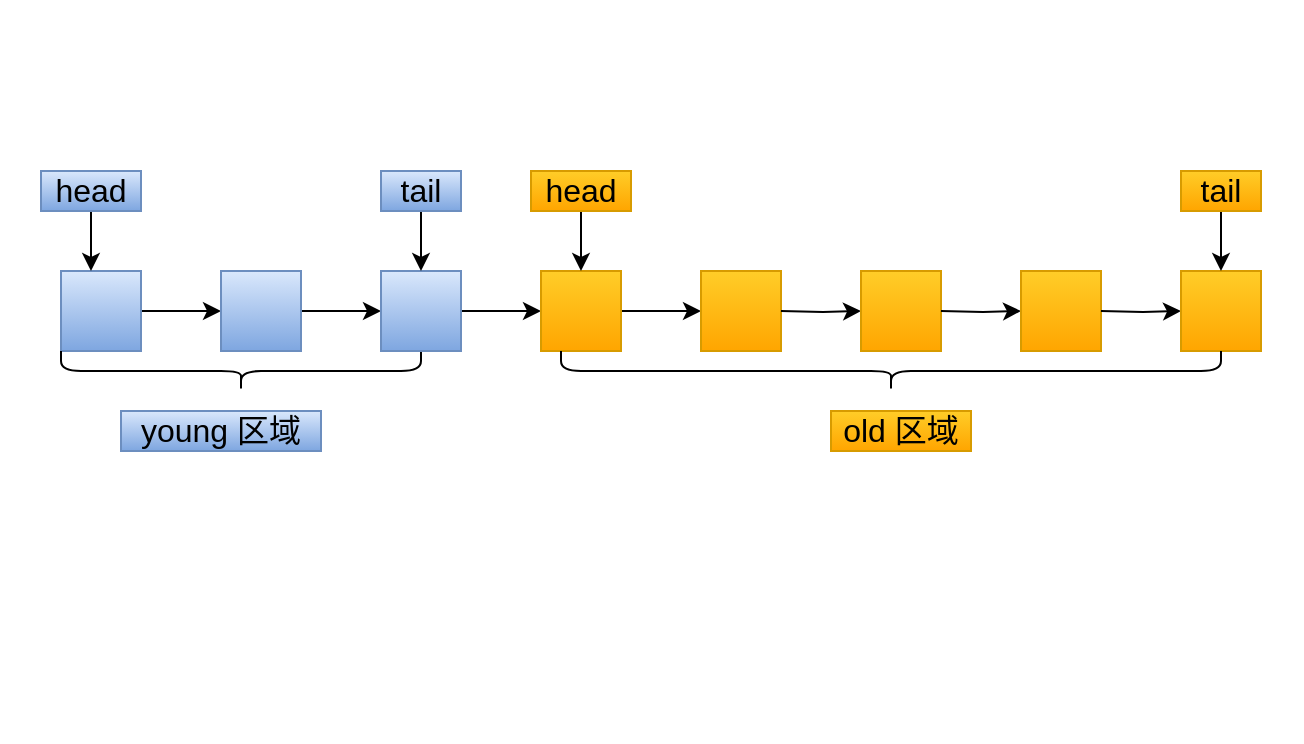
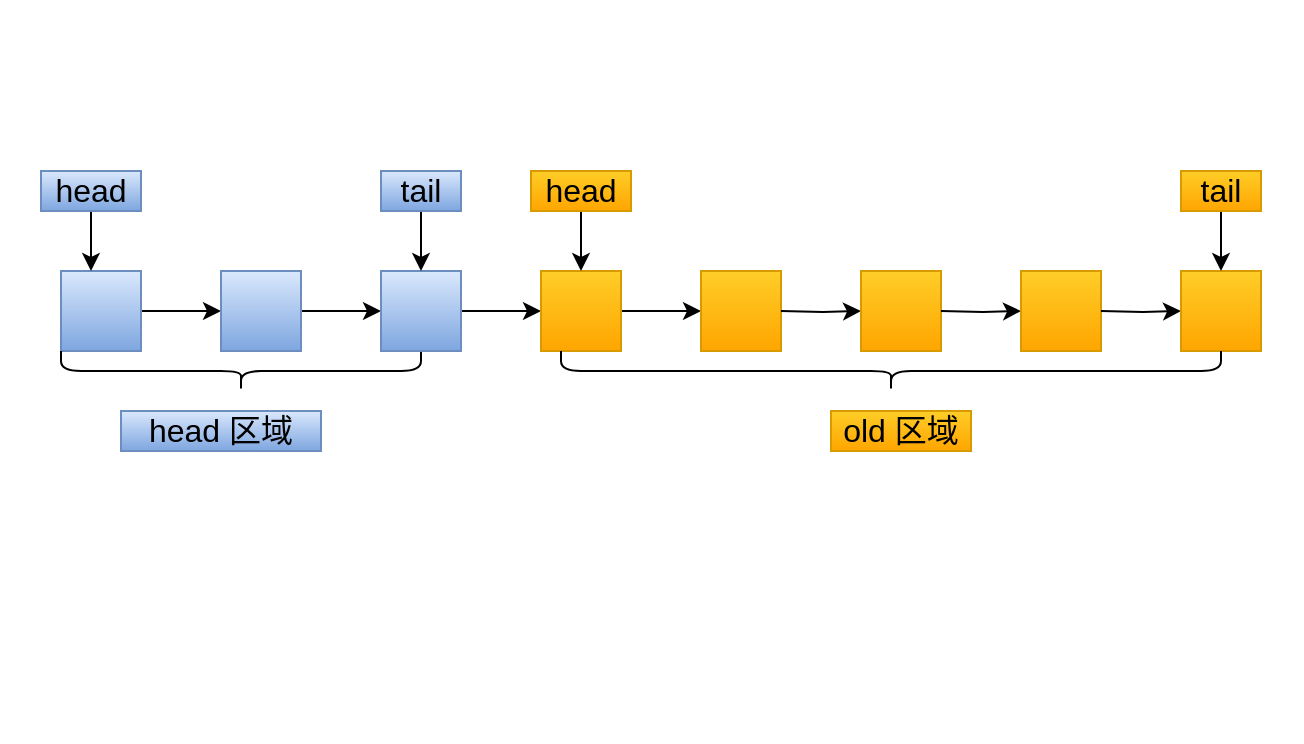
  <mxCell id="0" />
  <mxCell id="1" parent="0" />
  <mxCell id="2" style="edgeStyle=orthogonalEdgeStyle;rounded=0;orthogonalLoop=1;jettySize=auto;html=1;entryX=0;entryY=0.5;entryDx=0;entryDy=0;fontSize=16;" edge="1" parent="1" source="3" target="7"><mxGeometry relative="1" as="geometry" /></mxCell>
  <mxCell id="3" value="" style="rounded=0;whiteSpace=wrap;html=1;fontSize=16;fillColor=#dae8fc;strokeColor=#6c8ebf;gradientColor=#7ea6e0;" vertex="1" parent="1"><mxGeometry x="30" y="135" width="40" height="40" as="geometry" /></mxCell>
  <mxCell id="4" value="" style="endArrow=classic;html=1;rounded=0;entryX=0;entryY=0;entryDx=0;entryDy=0;fontSize=16;" edge="1" parent="1"><mxGeometry width="50" height="50" relative="1" as="geometry"><mxPoint x="45" y="105" as="sourcePoint" /><mxPoint x="45" y="135" as="targetPoint" /></mxGeometry></mxCell>
  <mxCell id="5" value="head" style="text;html=1;align=center;verticalAlign=middle;resizable=0;points=[];autosize=1;strokeColor=#6c8ebf;fillColor=#dae8fc;fontSize=16;gradientColor=#7ea6e0;" vertex="1" parent="1"><mxGeometry x="20" y="85" width="50" height="20" as="geometry" /></mxCell>
  <mxCell id="6" style="edgeStyle=orthogonalEdgeStyle;rounded=0;orthogonalLoop=1;jettySize=auto;html=1;entryX=0;entryY=0.5;entryDx=0;entryDy=0;fontSize=16;" edge="1" parent="1" source="7" target="12"><mxGeometry relative="1" as="geometry" /></mxCell>
  <mxCell id="7" value="" style="rounded=0;whiteSpace=wrap;html=1;fontSize=16;fillColor=#dae8fc;strokeColor=#6c8ebf;gradientColor=#7ea6e0;" vertex="1" parent="1"><mxGeometry x="110" y="135" width="40" height="40" as="geometry" /></mxCell>
  <mxCell id="8" value="" style="shape=curlyBracket;whiteSpace=wrap;html=1;rounded=1;flipH=1;fontSize=16;rotation=90;" vertex="1" parent="1"><mxGeometry x="110" y="95" width="20" height="180" as="geometry" /></mxCell>
- <mxCell id="9" value="young 区域" style="text;html=1;align=center;verticalAlign=middle;resizable=0;points=[];autosize=1;strokeColor=#6c8ebf;fillColor=#dae8fc;fontSize=16;gradientColor=#7ea6e0;" vertex="1" parent="1"><mxGeometry x="60" y="205" width="100" height="20" as="geometry" /></mxCell>
+ <mxCell id="9" value="head 区域" style="text;html=1;align=center;verticalAlign=middle;resizable=0;points=[];autosize=1;strokeColor=#6c8ebf;fillColor=#dae8fc;fontSize=16;gradientColor=#7ea6e0;" vertex="1" parent="1"><mxGeometry x="60" y="205" width="100" height="20" as="geometry" /></mxCell>
  <mxCell id="10" value="old 区域" style="text;html=1;align=center;verticalAlign=middle;resizable=0;points=[];autosize=1;strokeColor=#d79b00;fillColor=#ffcd28;fontSize=16;gradientColor=#ffa500;" vertex="1" parent="1"><mxGeometry x="415" y="205" width="70" height="20" as="geometry" /></mxCell>
  <mxCell id="11" style="edgeStyle=orthogonalEdgeStyle;rounded=0;orthogonalLoop=1;jettySize=auto;html=1;entryX=0;entryY=0.5;entryDx=0;entryDy=0;fontSize=16;" edge="1" parent="1" source="12"><mxGeometry relative="1" as="geometry"><mxPoint x="270" y="155" as="targetPoint" /></mxGeometry></mxCell>
  <mxCell id="12" value="" style="rounded=0;whiteSpace=wrap;html=1;fontSize=16;fillColor=#dae8fc;strokeColor=#6c8ebf;gradientColor=#7ea6e0;" vertex="1" parent="1"><mxGeometry x="190" y="135" width="40" height="40" as="geometry" /></mxCell>
  <mxCell id="13" style="edgeStyle=orthogonalEdgeStyle;rounded=0;orthogonalLoop=1;jettySize=auto;html=1;entryX=0;entryY=0.5;entryDx=0;entryDy=0;fontSize=16;" edge="1" parent="1" source="14" target="17"><mxGeometry relative="1" as="geometry" /></mxCell>
  <mxCell id="14" value="" style="rounded=0;whiteSpace=wrap;html=1;fontSize=16;fillColor=#ffcd28;gradientColor=#ffa500;strokeColor=#d79b00;" vertex="1" parent="1"><mxGeometry x="270" y="135" width="40" height="40" as="geometry" /></mxCell>
  <mxCell id="15" value="" style="endArrow=classic;html=1;rounded=0;entryX=0;entryY=0;entryDx=0;entryDy=0;fontSize=16;" edge="1" parent="1"><mxGeometry width="50" height="50" relative="1" as="geometry"><mxPoint x="210" y="105" as="sourcePoint" /><mxPoint x="210" y="135" as="targetPoint" /></mxGeometry></mxCell>
  <mxCell id="16" value="tail" style="text;html=1;align=center;verticalAlign=middle;resizable=0;points=[];autosize=1;strokeColor=#6c8ebf;fillColor=#dae8fc;fontSize=16;gradientColor=#7ea6e0;" vertex="1" parent="1"><mxGeometry x="190" y="85" width="40" height="20" as="geometry" /></mxCell>
  <mxCell id="17" value="" style="rounded=0;whiteSpace=wrap;html=1;fontSize=16;fillColor=#ffcd28;gradientColor=#ffa500;strokeColor=#d79b00;" vertex="1" parent="1"><mxGeometry x="350" y="135" width="40" height="40" as="geometry" /></mxCell>
  <mxCell id="18" style="edgeStyle=orthogonalEdgeStyle;rounded=0;orthogonalLoop=1;jettySize=auto;html=1;entryX=0;entryY=0.5;entryDx=0;entryDy=0;fontSize=16;" edge="1" parent="1" target="19"><mxGeometry relative="1" as="geometry"><mxPoint x="390" y="155" as="sourcePoint" /></mxGeometry></mxCell>
  <mxCell id="19" value="" style="rounded=0;whiteSpace=wrap;html=1;fontSize=16;fillColor=#ffcd28;gradientColor=#ffa500;strokeColor=#d79b00;" vertex="1" parent="1"><mxGeometry x="430" y="135" width="40" height="40" as="geometry" /></mxCell>
  <mxCell id="20" style="edgeStyle=orthogonalEdgeStyle;rounded=0;orthogonalLoop=1;jettySize=auto;html=1;entryX=0;entryY=0.5;entryDx=0;entryDy=0;fontSize=16;" edge="1" parent="1" target="21"><mxGeometry relative="1" as="geometry"><mxPoint x="470" y="155" as="sourcePoint" /></mxGeometry></mxCell>
  <mxCell id="21" value="" style="rounded=0;whiteSpace=wrap;html=1;fontSize=16;fillColor=#ffcd28;gradientColor=#ffa500;strokeColor=#d79b00;" vertex="1" parent="1"><mxGeometry x="510" y="135" width="40" height="40" as="geometry" /></mxCell>
  <mxCell id="22" style="edgeStyle=orthogonalEdgeStyle;rounded=0;orthogonalLoop=1;jettySize=auto;html=1;entryX=0;entryY=0.5;entryDx=0;entryDy=0;fontSize=16;" edge="1" parent="1" target="23"><mxGeometry relative="1" as="geometry"><mxPoint x="550" y="155" as="sourcePoint" /></mxGeometry></mxCell>
  <mxCell id="23" value="" style="rounded=0;whiteSpace=wrap;html=1;fontSize=16;fillColor=#ffcd28;gradientColor=#ffa500;strokeColor=#d79b00;" vertex="1" parent="1"><mxGeometry x="590" y="135" width="40" height="40" as="geometry" /></mxCell>
  <mxCell id="24" value="" style="endArrow=classic;html=1;rounded=0;entryX=0;entryY=0;entryDx=0;entryDy=0;fontSize=16;" edge="1" parent="1"><mxGeometry width="50" height="50" relative="1" as="geometry"><mxPoint x="610" y="105" as="sourcePoint" /><mxPoint x="610" y="135" as="targetPoint" /></mxGeometry></mxCell>
  <mxCell id="25" value="tail" style="text;html=1;align=center;verticalAlign=middle;resizable=0;points=[];autosize=1;strokeColor=#d79b00;fillColor=#ffcd28;fontSize=16;gradientColor=#ffa500;" vertex="1" parent="1"><mxGeometry x="590" y="85" width="40" height="20" as="geometry" /></mxCell>
  <mxCell id="26" value="" style="endArrow=classic;html=1;rounded=0;entryX=0;entryY=0;entryDx=0;entryDy=0;fontSize=16;" edge="1" parent="1"><mxGeometry width="50" height="50" relative="1" as="geometry"><mxPoint x="290" y="105" as="sourcePoint" /><mxPoint x="290" y="135" as="targetPoint" /></mxGeometry></mxCell>
  <mxCell id="27" value="head" style="text;html=1;align=center;verticalAlign=middle;resizable=0;points=[];autosize=1;strokeColor=#d79b00;fillColor=#ffcd28;fontSize=16;gradientColor=#ffa500;" vertex="1" parent="1"><mxGeometry x="265" y="85" width="50" height="20" as="geometry" /></mxCell>
  <mxCell id="28" value="" style="shape=curlyBracket;whiteSpace=wrap;html=1;rounded=1;flipH=1;fontSize=16;rotation=90;" vertex="1" parent="1"><mxGeometry x="435" y="20" width="20" height="330" as="geometry" /></mxCell>
